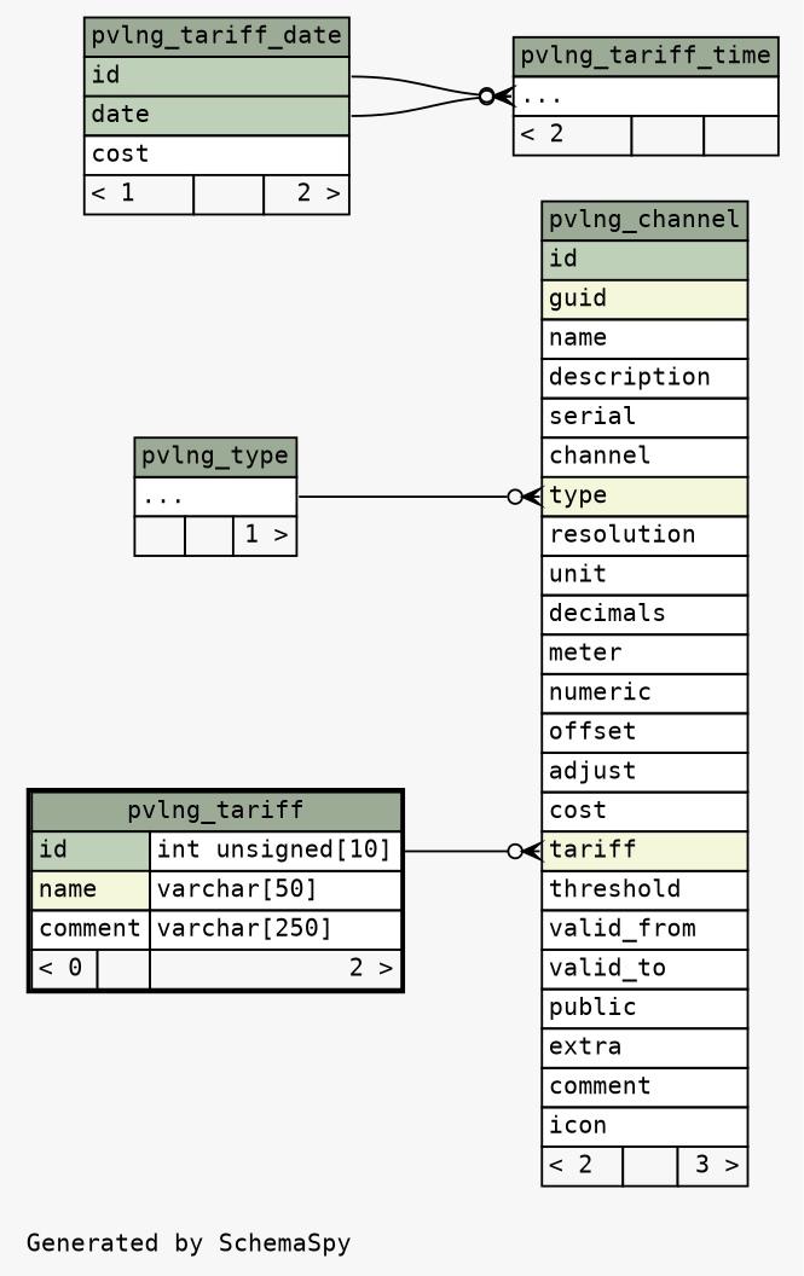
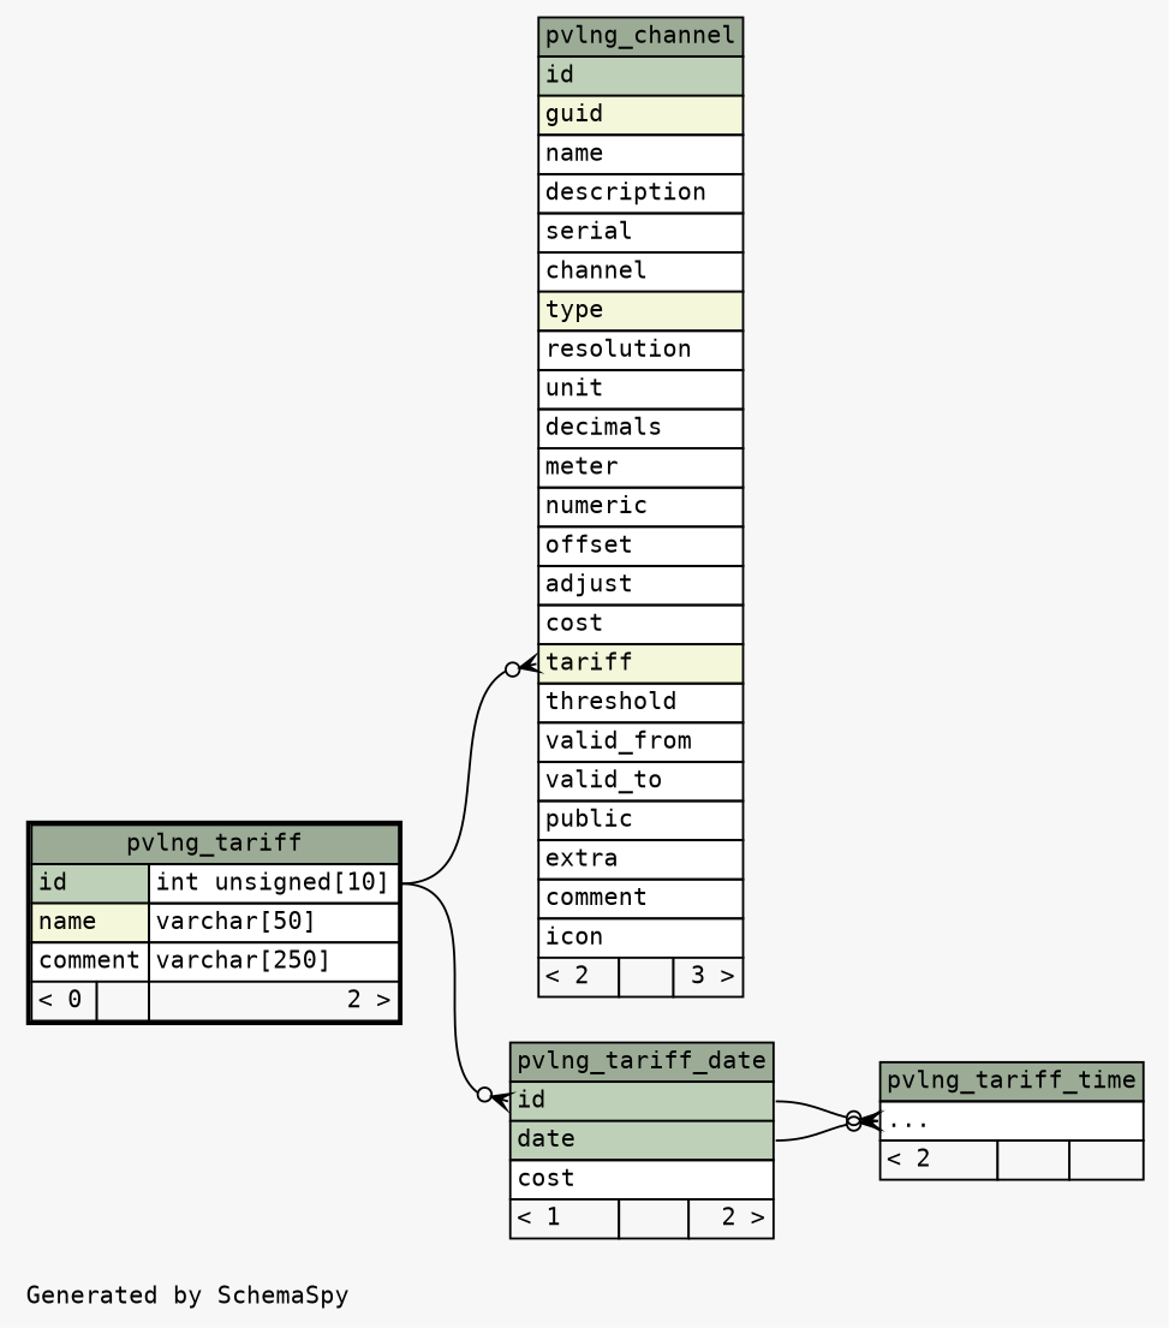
  digraph {
    bgcolor="#f7f7f7"
    fontname="DejaVu Sans Mono"
    fontsize=11
    label="\nGenerated by SchemaSpy"
    labeljust=l
    nodesep=0.18
    rankdir=RL
    ranksep=0.46
    node [fontname="DejaVu Sans Mono" fontsize=11 shape=plaintext]
    edge [arrowhead=none arrowsize=0.8 arrowtail=crowodot dir=back fontname="DejaVu Sans Mono" headport="id.type:e" tailport="elipses:w"]
    n1 [label=<     <TABLE BORDER="0" CELLBORDER="1" CELLSPACING="0" BGCOLOR="#ffffff">       <TR><TD COLSPAN="3" BGCOLOR="#9bab96" ALIGN="CENTER">pvlng_channel</TD></TR>       <TR><TD PORT="id" COLSPAN="3" BGCOLOR="#bed1b8" ALIGN="LEFT">id</TD></TR>       <TR><TD PORT="guid" COLSPAN="3" BGCOLOR="#f4f7da" ALIGN="LEFT">guid</TD></TR>       <TR><TD PORT="name" COLSPAN="3" ALIGN="LEFT">name</TD></TR>       <TR><TD PORT="description" COLSPAN="3" ALIGN="LEFT">description</TD></TR>       <TR><TD PORT="serial" COLSPAN="3" ALIGN="LEFT">serial</TD></TR>       <TR><TD PORT="channel" COLSPAN="3" ALIGN="LEFT">channel</TD></TR>       <TR><TD PORT="type" COLSPAN="3" BGCOLOR="#f4f7da" ALIGN="LEFT">type</TD></TR>       <TR><TD PORT="resolution" COLSPAN="3" ALIGN="LEFT">resolution</TD></TR>       <TR><TD PORT="unit" COLSPAN="3" ALIGN="LEFT">unit</TD></TR>       <TR><TD PORT="decimals" COLSPAN="3" ALIGN="LEFT">decimals</TD></TR>       <TR><TD PORT="meter" COLSPAN="3" ALIGN="LEFT">meter</TD></TR>       <TR><TD PORT="numeric" COLSPAN="3" ALIGN="LEFT">numeric</TD></TR>       <TR><TD PORT="offset" COLSPAN="3" ALIGN="LEFT">offset</TD></TR>       <TR><TD PORT="adjust" COLSPAN="3" ALIGN="LEFT">adjust</TD></TR>       <TR><TD PORT="cost" COLSPAN="3" ALIGN="LEFT">cost</TD></TR>       <TR><TD PORT="tariff" COLSPAN="3" BGCOLOR="#f4f7da" ALIGN="LEFT">tariff</TD></TR>       <TR><TD PORT="threshold" COLSPAN="3" ALIGN="LEFT">threshold</TD></TR>       <TR><TD PORT="valid_from" COLSPAN="3" ALIGN="LEFT">valid_from</TD></TR>       <TR><TD PORT="valid_to" COLSPAN="3" ALIGN="LEFT">valid_to</TD></TR>       <TR><TD PORT="public" COLSPAN="3" ALIGN="LEFT">public</TD></TR>       <TR><TD PORT="extra" COLSPAN="3" ALIGN="LEFT">extra</TD></TR>       <TR><TD PORT="comment" COLSPAN="3" ALIGN="LEFT">comment</TD></TR>       <TR><TD PORT="icon" COLSPAN="3" ALIGN="LEFT">icon</TD></TR>       <TR><TD ALIGN="LEFT" BGCOLOR="#f7f7f7">&lt; 2</TD><TD ALIGN="RIGHT" BGCOLOR="#f7f7f7">  </TD><TD ALIGN="RIGHT" BGCOLOR="#f7f7f7">3 &gt;</TD></TR>     </TABLE>>]
    n2 [label=<     <TABLE BORDER="2" CELLBORDER="1" CELLSPACING="0" BGCOLOR="#ffffff">       <TR><TD COLSPAN="3" BGCOLOR="#9bab96" ALIGN="CENTER">pvlng_tariff</TD></TR>       <TR><TD PORT="id" COLSPAN="2" BGCOLOR="#bed1b8" ALIGN="LEFT">id</TD><TD PORT="id.type" ALIGN="LEFT">int unsigned[10]</TD></TR>       <TR><TD PORT="name" COLSPAN="2" BGCOLOR="#f4f7da" ALIGN="LEFT">name</TD><TD PORT="name.type" ALIGN="LEFT">varchar[50]</TD></TR>       <TR><TD PORT="comment" COLSPAN="2" ALIGN="LEFT">comment</TD><TD PORT="comment.type" ALIGN="LEFT">varchar[250]</TD></TR>       <TR><TD ALIGN="LEFT" BGCOLOR="#f7f7f7">&lt; 0</TD><TD ALIGN="RIGHT" BGCOLOR="#f7f7f7">  </TD><TD ALIGN="RIGHT" BGCOLOR="#f7f7f7">2 &gt;</TD></TR>     </TABLE>>]
-   n3 [label=<     <TABLE BORDER="0" CELLBORDER="1" CELLSPACING="0" BGCOLOR="#ffffff">       <TR><TD COLSPAN="3" BGCOLOR="#9bab96" ALIGN="CENTER">pvlng_type</TD></TR>       <TR><TD PORT="elipses" COLSPAN="3" ALIGN="LEFT">...</TD></TR>       <TR><TD ALIGN="LEFT" BGCOLOR="#f7f7f7">  </TD><TD ALIGN="RIGHT" BGCOLOR="#f7f7f7">  </TD><TD ALIGN="RIGHT" BGCOLOR="#f7f7f7">1 &gt;</TD></TR>     </TABLE>>]
    n4 [label=<     <TABLE BORDER="0" CELLBORDER="1" CELLSPACING="0" BGCOLOR="#ffffff">       <TR><TD COLSPAN="3" BGCOLOR="#9bab96" ALIGN="CENTER">pvlng_tariff_date</TD></TR>       <TR><TD PORT="id" COLSPAN="3" BGCOLOR="#bed1b8" ALIGN="LEFT">id</TD></TR>       <TR><TD PORT="date" COLSPAN="3" BGCOLOR="#bed1b8" ALIGN="LEFT">date</TD></TR>       <TR><TD PORT="cost" COLSPAN="3" ALIGN="LEFT">cost</TD></TR>       <TR><TD ALIGN="LEFT" BGCOLOR="#f7f7f7">&lt; 1</TD><TD ALIGN="RIGHT" BGCOLOR="#f7f7f7">  </TD><TD ALIGN="RIGHT" BGCOLOR="#f7f7f7">2 &gt;</TD></TR>     </TABLE>>]
    n5 [label=<     <TABLE BORDER="0" CELLBORDER="1" CELLSPACING="0" BGCOLOR="#ffffff">       <TR><TD COLSPAN="3" BGCOLOR="#9bab96" ALIGN="CENTER">pvlng_tariff_time</TD></TR>       <TR><TD PORT="elipses" COLSPAN="3" ALIGN="LEFT">...</TD></TR>       <TR><TD ALIGN="LEFT" BGCOLOR="#f7f7f7">&lt; 2</TD><TD ALIGN="RIGHT" BGCOLOR="#f7f7f7">  </TD><TD ALIGN="RIGHT" BGCOLOR="#f7f7f7">  </TD></TR>     </TABLE>>]
    n1 -> n2 [tailport="tariff:w"]
-   n1 -> n3 [headport="elipses:e" tailport="type:w"]
+   n4 -> n2 [tailport="id:w"]
    n5 -> n4 [headport="date:e"]
    n5 -> n4 [headport="id:e"]
  }
